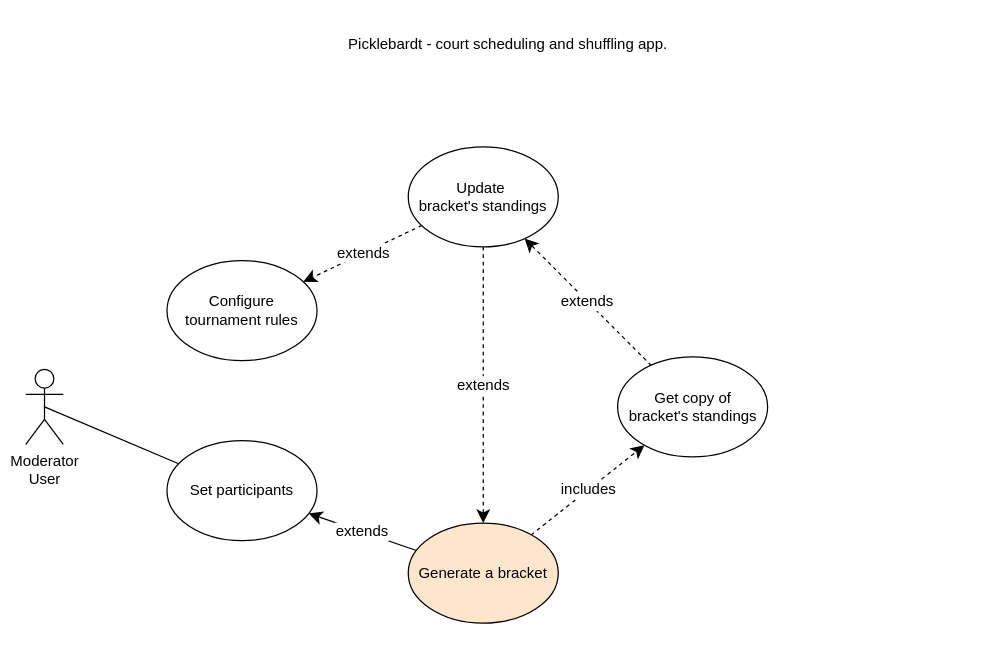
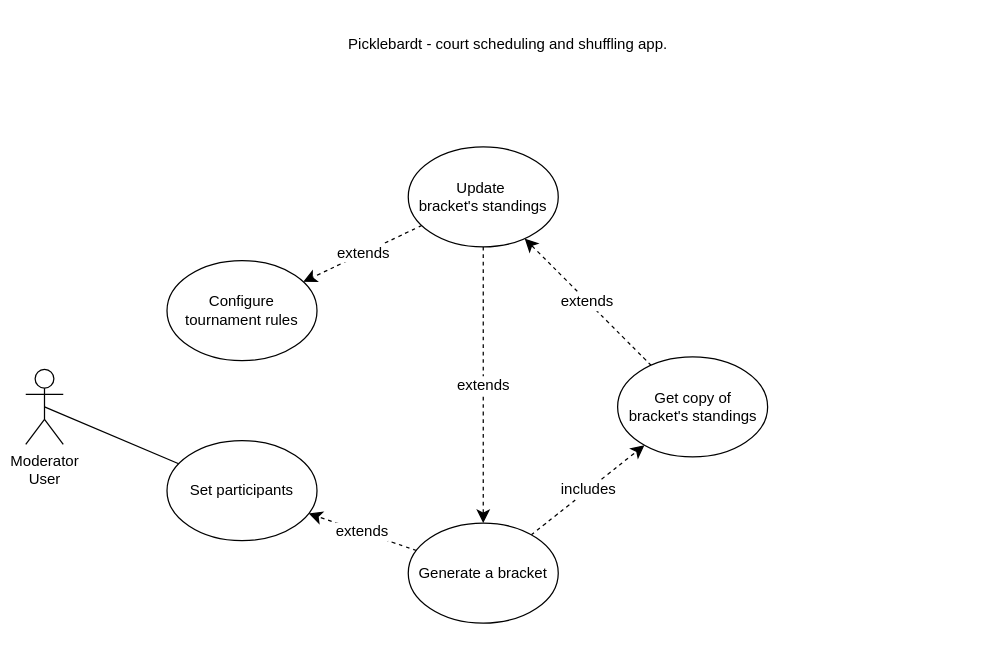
  <mxCell id="0" />
  <mxCell id="1" parent="0" />
  <mxCell id="2" style="edgeStyle=none;curved=1;rounded=0;orthogonalLoop=1;jettySize=auto;html=1;exitX=0.5;exitY=0.5;exitDx=0;exitDy=0;exitPerimeter=0;fontSize=12;startSize=8;endSize=8;endArrow=none;endFill=0;" parent="1" source="3" target="5" edge="1"><mxGeometry relative="1" as="geometry" /></mxCell>
  <mxCell id="3" value="Moderator&lt;br&gt;User" style="shape=umlActor;verticalLabelPosition=bottom;verticalAlign=top;html=1;outlineConnect=0;" parent="1" vertex="1"><mxGeometry x="20" y="295" width="30" height="60" as="geometry" /></mxCell>
  <mxCell id="4" value="Configure&lt;div&gt;tournament rules&lt;/div&gt;" style="ellipse;whiteSpace=wrap;html=1;" parent="1" vertex="1"><mxGeometry x="133" y="208" width="120" height="80" as="geometry" /></mxCell>
  <mxCell id="5" value="Set participants" style="ellipse;whiteSpace=wrap;html=1;" parent="1" vertex="1"><mxGeometry x="133" y="352" width="120" height="80" as="geometry" /></mxCell>
- <mxCell id="6" value="extends" style="edgeStyle=none;curved=1;rounded=0;orthogonalLoop=1;jettySize=auto;html=1;fontSize=12;startSize=8;endSize=8;dashed=0;" parent="1" source="8" target="5" edge="1"><mxGeometry relative="1" as="geometry" /></mxCell>
+ <mxCell id="6" value="extends" style="edgeStyle=none;curved=1;rounded=0;orthogonalLoop=1;jettySize=auto;html=1;fontSize=12;startSize=8;endSize=8;dashed=1;" parent="1" source="8" target="5" edge="1"><mxGeometry relative="1" as="geometry" /></mxCell>
  <mxCell id="7" value="includes" style="edgeStyle=none;curved=1;rounded=0;orthogonalLoop=1;jettySize=auto;html=1;fontSize=12;startSize=8;endSize=8;dashed=1;" parent="1" source="8" target="10" edge="1"><mxGeometry x="-0.003" relative="1" as="geometry"><mxPoint as="offset" /></mxGeometry></mxCell>
- <mxCell id="8" value="Generate a bracket" style="ellipse;whiteSpace=wrap;html=1;fillColor=#ffe6cc;" parent="1" vertex="1"><mxGeometry x="326" y="418" width="120" height="80" as="geometry" /></mxCell>
+ <mxCell id="8" value="Generate a bracket" style="ellipse;whiteSpace=wrap;html=1;" parent="1" vertex="1"><mxGeometry x="326" y="418" width="120" height="80" as="geometry" /></mxCell>
  <mxCell id="9" value="extends" style="edgeStyle=none;curved=1;rounded=0;orthogonalLoop=1;jettySize=auto;html=1;fontSize=12;startSize=8;endSize=8;dashed=1;" parent="1" source="10" target="13" edge="1"><mxGeometry relative="1" as="geometry" /></mxCell>
  <mxCell id="10" value="Get copy of&lt;div&gt;bracket's standings&lt;/div&gt;" style="ellipse;whiteSpace=wrap;html=1;" parent="1" vertex="1"><mxGeometry x="493.5" y="285" width="120" height="80" as="geometry" /></mxCell>
  <mxCell id="11" value="extends" style="edgeStyle=none;curved=1;rounded=0;orthogonalLoop=1;jettySize=auto;html=1;fontSize=12;startSize=8;endSize=8;dashed=1;" parent="1" source="13" target="8" edge="1"><mxGeometry relative="1" as="geometry" /></mxCell>
  <mxCell id="12" value="extends" style="edgeStyle=none;curved=1;rounded=0;orthogonalLoop=1;jettySize=auto;html=1;fontSize=12;startSize=8;endSize=8;dashed=1;" parent="1" source="13" target="4" edge="1"><mxGeometry relative="1" as="geometry" /></mxCell>
  <mxCell id="13" value="Update&amp;nbsp;&lt;div&gt;bracket's standings&lt;/div&gt;" style="ellipse;whiteSpace=wrap;html=1;" parent="1" vertex="1"><mxGeometry x="326" y="117" width="120" height="80" as="geometry" /></mxCell>
  <mxCell id="14" value="Picklebardt - court scheduling and shuffling app." style="text;html=1;align=center;verticalAlign=middle;whiteSpace=wrap;rounded=0;" parent="1" vertex="1"><mxGeometry x="43" y="20" width="726" height="30" as="geometry" /></mxCell>
